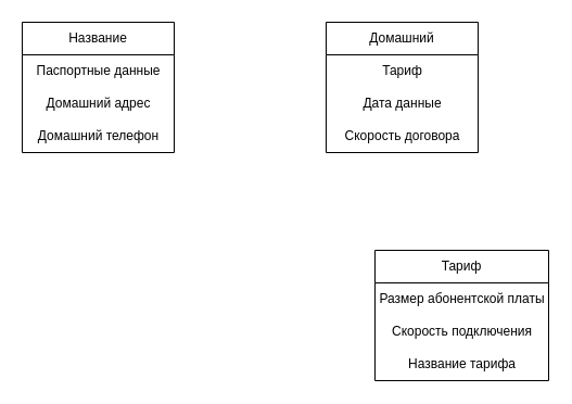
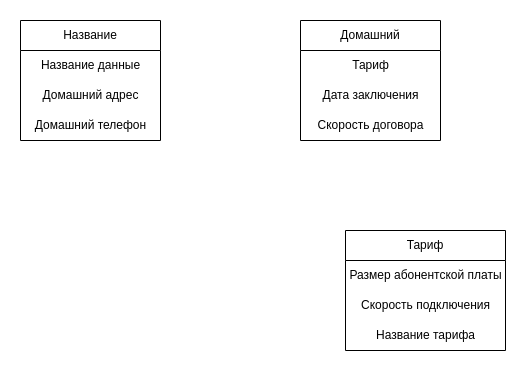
  <mxCell id="0" />
  <mxCell id="1" parent="0" />
  <mxCell id="2" value="Название" style="swimlane;fontStyle=0;childLayout=stackLayout;horizontal=1;startSize=30;horizontalStack=0;resizeParent=1;resizeParentMax=0;resizeLast=0;collapsible=1;marginBottom=0;whiteSpace=wrap;html=1;" vertex="1" parent="1"><mxGeometry x="20" y="20" width="140" height="120" as="geometry" /></mxCell>
- <mxCell id="3" value="Паспортные данные" style="text;html=1;align=center;verticalAlign=middle;resizable=0;points=[];autosize=1;strokeColor=none;fillColor=none;" vertex="1" parent="2"><mxGeometry y="30" width="140" height="30" as="geometry" /></mxCell>
+ <mxCell id="3" value="Название данные" style="text;html=1;align=center;verticalAlign=middle;resizable=0;points=[];autosize=1;strokeColor=none;fillColor=none;" vertex="1" parent="2"><mxGeometry y="30" width="140" height="30" as="geometry" /></mxCell>
  <mxCell id="4" value="Домашний адрес" style="text;html=1;align=center;verticalAlign=middle;resizable=0;points=[];autosize=1;strokeColor=none;fillColor=none;" vertex="1" parent="2"><mxGeometry y="60" width="140" height="30" as="geometry" /></mxCell>
  <mxCell id="5" value="Домашний телефон" style="text;html=1;align=center;verticalAlign=middle;resizable=0;points=[];autosize=1;strokeColor=none;fillColor=none;" vertex="1" parent="2"><mxGeometry y="90" width="140" height="30" as="geometry" /></mxCell>
  <mxCell id="6" value="Домашний" style="swimlane;fontStyle=0;childLayout=stackLayout;horizontal=1;startSize=30;horizontalStack=0;resizeParent=1;resizeParentMax=0;resizeLast=0;collapsible=1;marginBottom=0;whiteSpace=wrap;html=1;" vertex="1" parent="1"><mxGeometry x="300" y="20" width="140" height="120" as="geometry" /></mxCell>
  <mxCell id="7" value="Тариф" style="text;html=1;align=center;verticalAlign=middle;resizable=0;points=[];autosize=1;strokeColor=none;fillColor=none;" vertex="1" parent="6"><mxGeometry y="30" width="140" height="30" as="geometry" /></mxCell>
- <mxCell id="8" value="Дата данные" style="text;html=1;align=center;verticalAlign=middle;resizable=0;points=[];autosize=1;strokeColor=none;fillColor=none;" vertex="1" parent="6"><mxGeometry y="60" width="140" height="30" as="geometry" /></mxCell>
+ <mxCell id="8" value="Дата заключения" style="text;html=1;align=center;verticalAlign=middle;resizable=0;points=[];autosize=1;strokeColor=none;fillColor=none;" vertex="1" parent="6"><mxGeometry y="60" width="140" height="30" as="geometry" /></mxCell>
  <mxCell id="9" value="Скорость договора" style="text;html=1;align=center;verticalAlign=middle;resizable=0;points=[];autosize=1;strokeColor=none;fillColor=none;" vertex="1" parent="6"><mxGeometry y="90" width="140" height="30" as="geometry" /></mxCell>
  <mxCell id="10" value="Тариф" style="swimlane;fontStyle=0;childLayout=stackLayout;horizontal=1;startSize=30;horizontalStack=0;resizeParent=1;resizeParentMax=0;resizeLast=0;collapsible=1;marginBottom=0;whiteSpace=wrap;html=1;" vertex="1" parent="1"><mxGeometry x="345" y="230" width="160" height="120" as="geometry" /></mxCell>
  <mxCell id="11" value="Размер абонентской платы" style="text;html=1;align=center;verticalAlign=middle;resizable=0;points=[];autosize=1;strokeColor=none;fillColor=none;" vertex="1" parent="10"><mxGeometry y="30" width="160" height="30" as="geometry" /></mxCell>
  <mxCell id="12" value="Скорость подключения" style="text;html=1;align=center;verticalAlign=middle;resizable=0;points=[];autosize=1;strokeColor=none;fillColor=none;" vertex="1" parent="10"><mxGeometry y="60" width="160" height="30" as="geometry" /></mxCell>
  <mxCell id="13" value="Название тарифа" style="text;html=1;align=center;verticalAlign=middle;resizable=0;points=[];autosize=1;strokeColor=none;fillColor=none;" vertex="1" parent="10"><mxGeometry y="90" width="160" height="30" as="geometry" /></mxCell>
